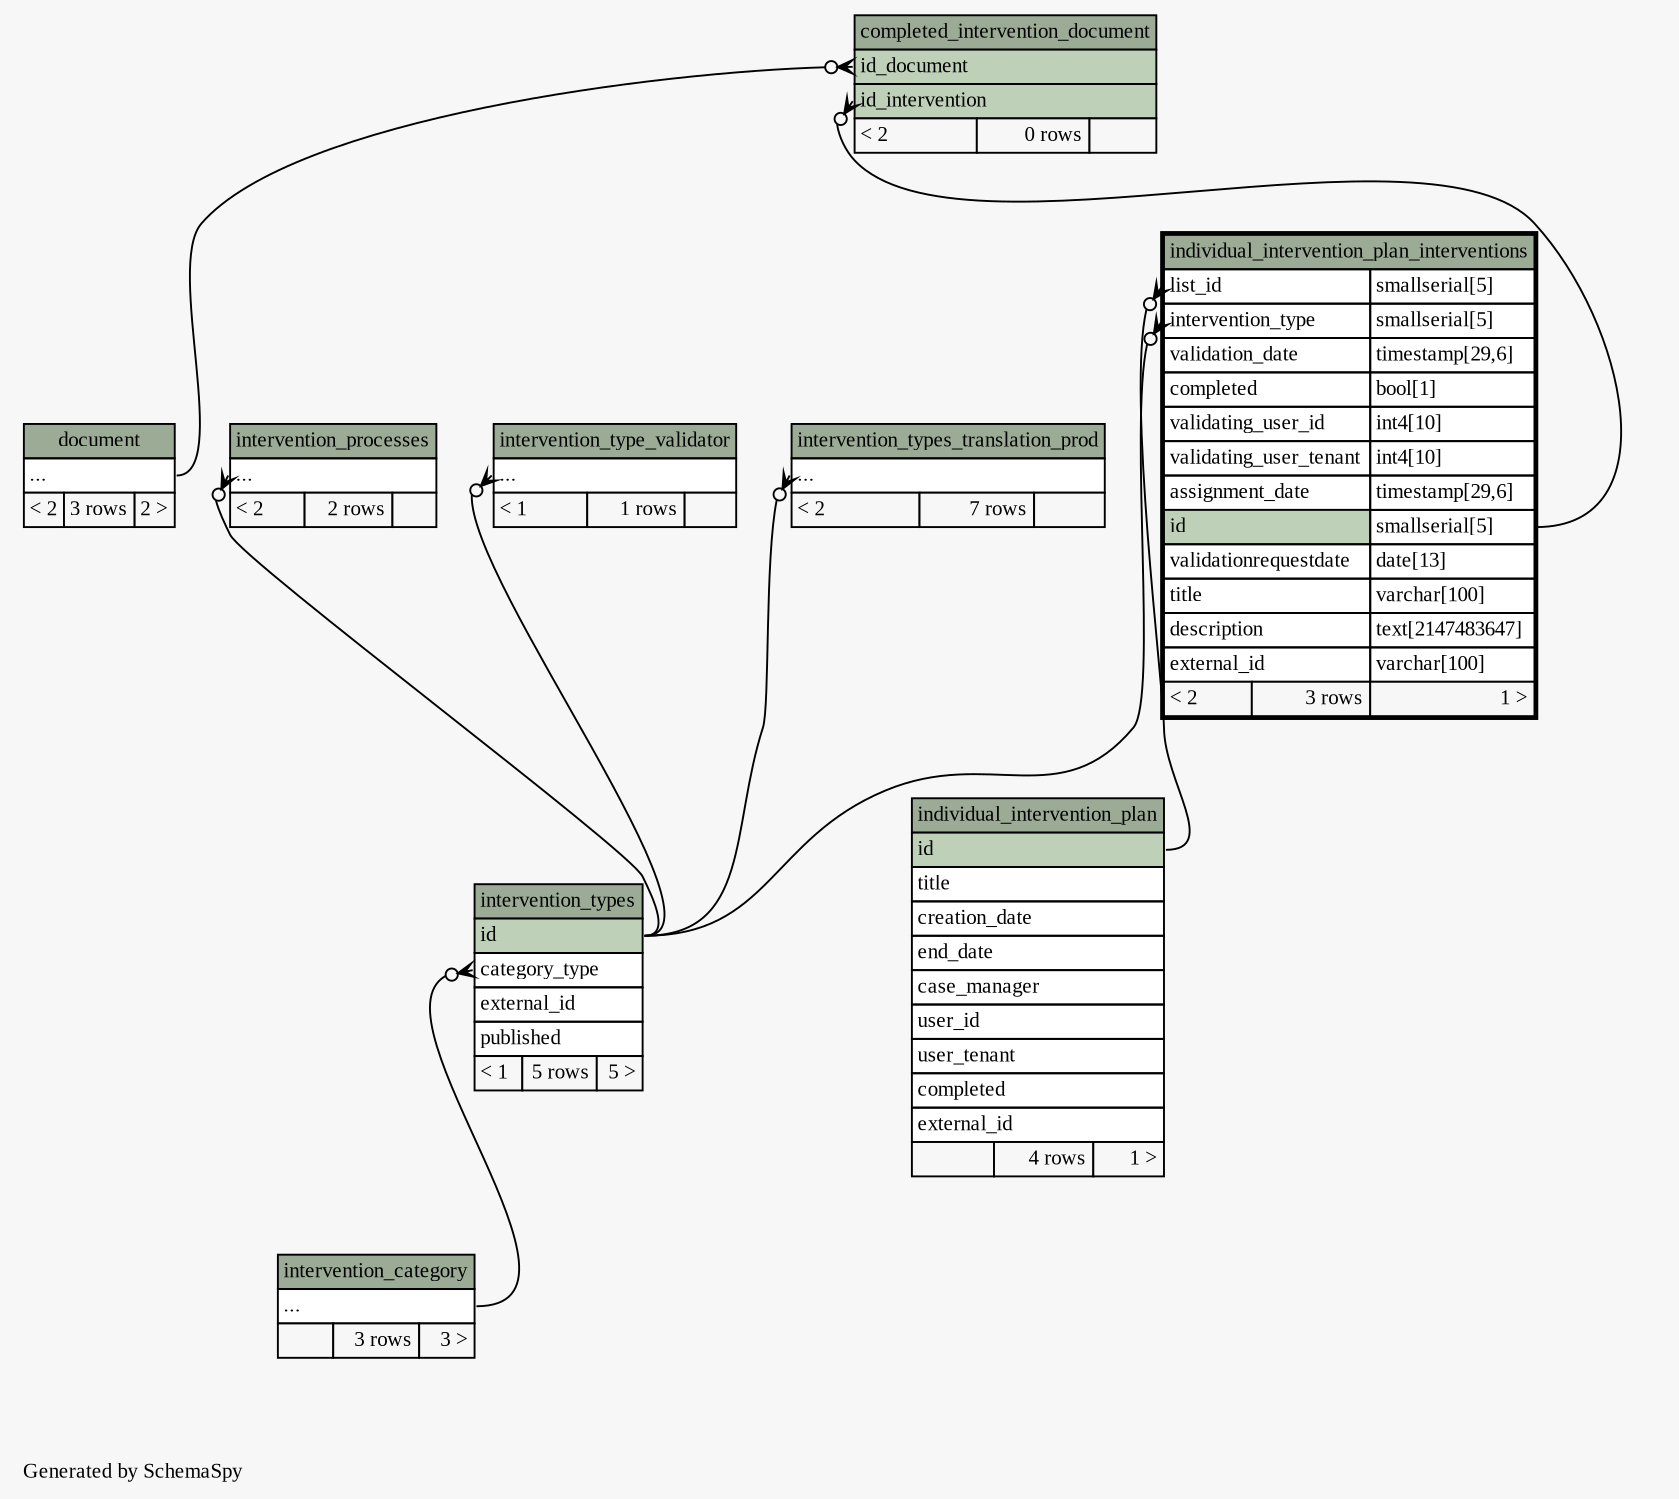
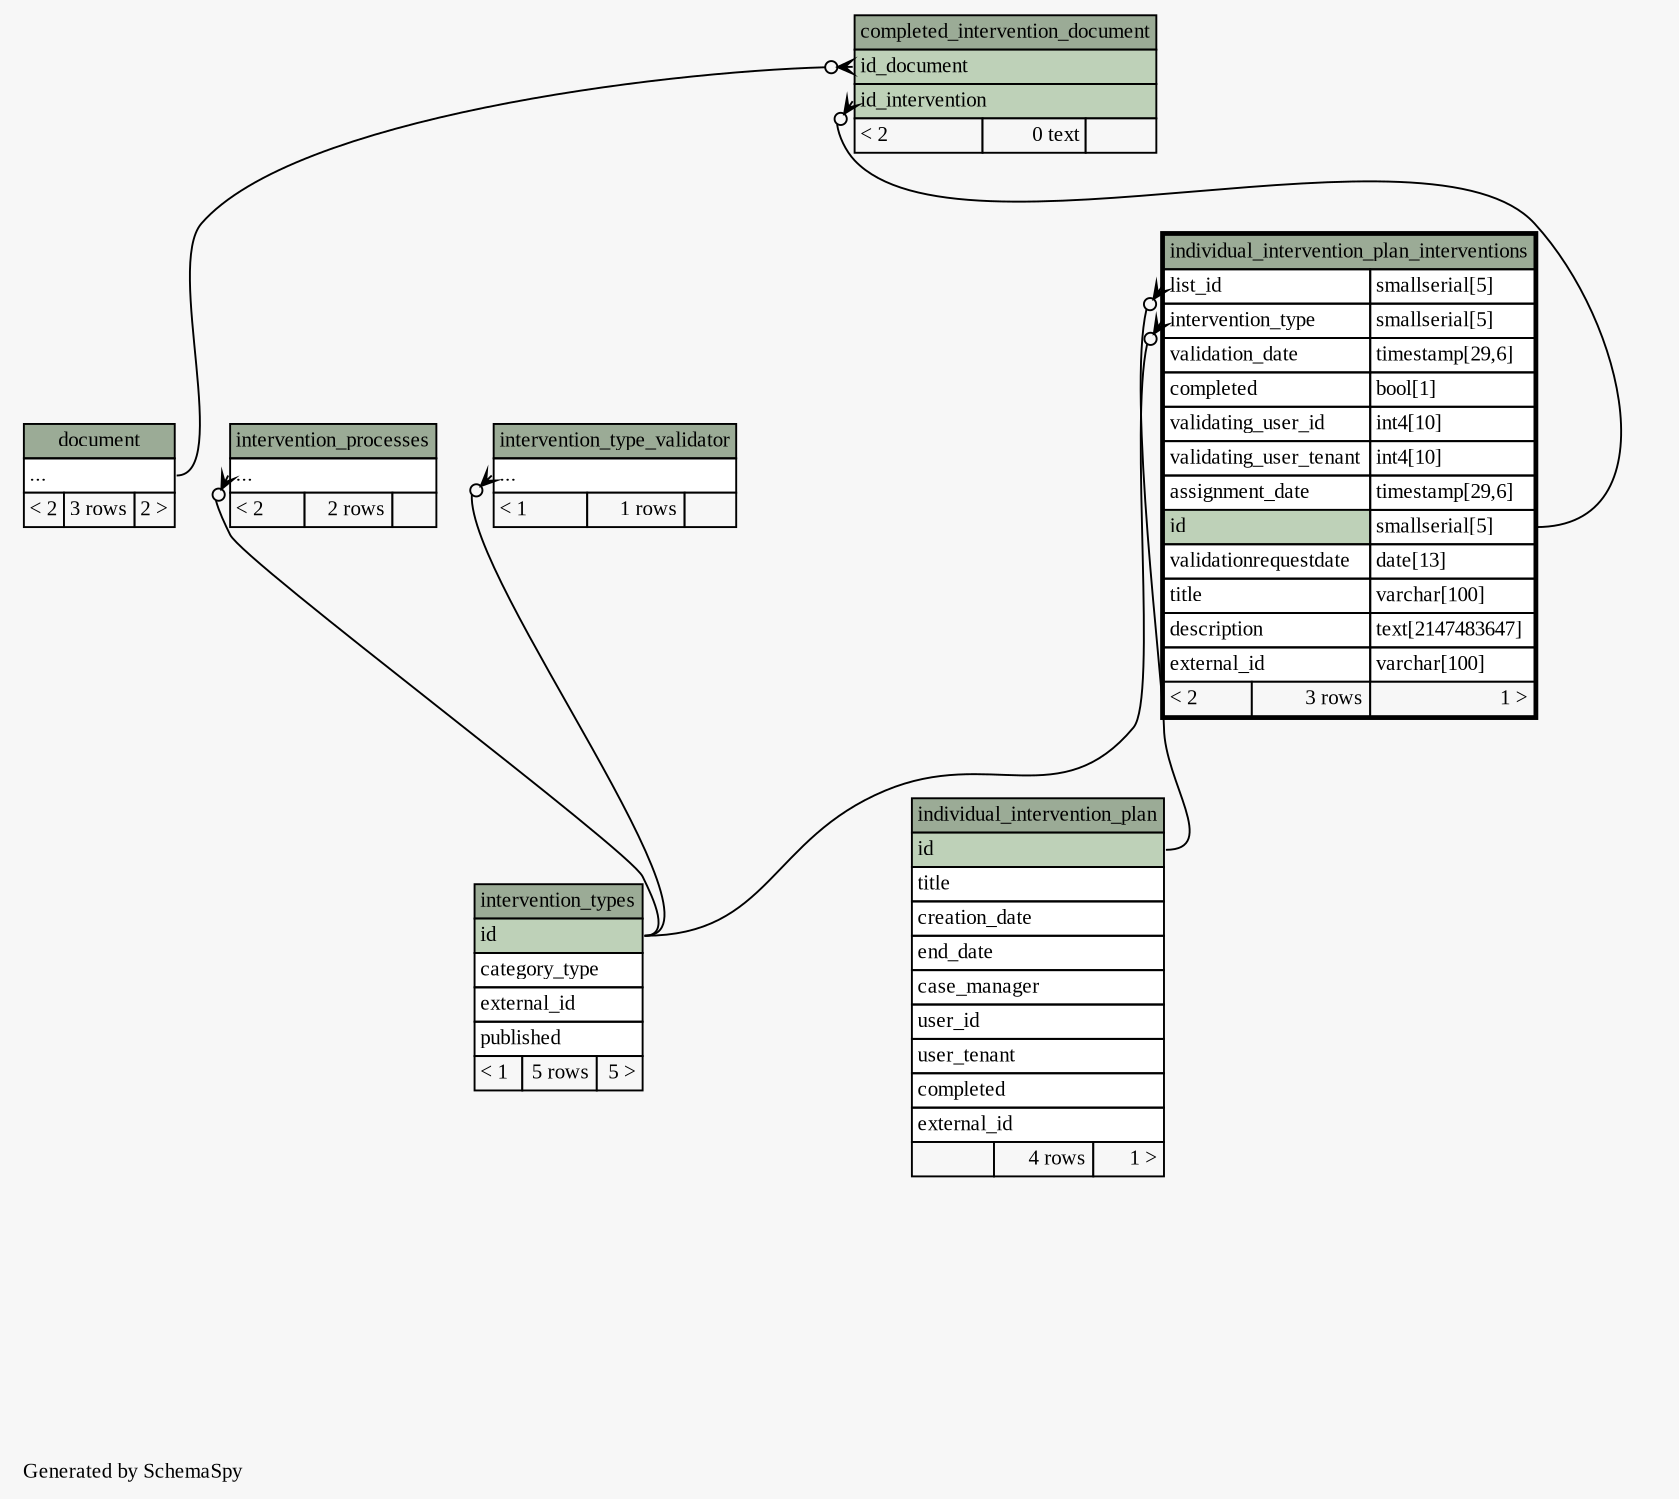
  digraph {
    bgcolor="#f7f7f7"
    fontname="Liberation Serif"
    fontsize=11
    label="\nGenerated by SchemaSpy"
    labeljust=l
    nodesep=0.18
    rankdir=TB
    ranksep=0.46
    node [fontname="Liberation Serif" fontsize=11 shape=plaintext]
    edge [arrowhead=none arrowsize=0.8 arrowtail=crowodot dir=back fontname="Liberation Serif" headport="id:e" tailport="elipses:w"]
-   n1 [label=<     <TABLE BORDER="0" CELLBORDER="1" CELLSPACING="0" BGCOLOR="#ffffff">       <TR><TD COLSPAN="3" BGCOLOR="#9bab96" ALIGN="CENTER">completed_intervention_document</TD></TR>       <TR><TD PORT="id_document" COLSPAN="3" BGCOLOR="#bed1b8" ALIGN="LEFT">id_document</TD></TR>       <TR><TD PORT="id_intervention" COLSPAN="3" BGCOLOR="#bed1b8" ALIGN="LEFT">id_intervention</TD></TR>       <TR><TD ALIGN="LEFT" BGCOLOR="#f7f7f7">&lt; 2</TD><TD ALIGN="RIGHT" BGCOLOR="#f7f7f7">0 rows</TD><TD ALIGN="RIGHT" BGCOLOR="#f7f7f7">  </TD></TR>     </TABLE>>]
+   n1 [label=<     <TABLE BORDER="0" CELLBORDER="1" CELLSPACING="0" BGCOLOR="#ffffff">       <TR><TD COLSPAN="3" BGCOLOR="#9bab96" ALIGN="CENTER">completed_intervention_document</TD></TR>       <TR><TD PORT="id_document" COLSPAN="3" BGCOLOR="#bed1b8" ALIGN="LEFT">id_document</TD></TR>       <TR><TD PORT="id_intervention" COLSPAN="3" BGCOLOR="#bed1b8" ALIGN="LEFT">id_intervention</TD></TR>       <TR><TD ALIGN="LEFT" BGCOLOR="#f7f7f7">&lt; 2</TD><TD ALIGN="RIGHT" BGCOLOR="#f7f7f7">0 text</TD><TD ALIGN="RIGHT" BGCOLOR="#f7f7f7">  </TD></TR>     </TABLE>>]
    n2 [label=<     <TABLE BORDER="0" CELLBORDER="1" CELLSPACING="0" BGCOLOR="#ffffff">       <TR><TD COLSPAN="3" BGCOLOR="#9bab96" ALIGN="CENTER">document</TD></TR>       <TR><TD PORT="elipses" COLSPAN="3" ALIGN="LEFT">...</TD></TR>       <TR><TD ALIGN="LEFT" BGCOLOR="#f7f7f7">&lt; 2</TD><TD ALIGN="RIGHT" BGCOLOR="#f7f7f7">3 rows</TD><TD ALIGN="RIGHT" BGCOLOR="#f7f7f7">2 &gt;</TD></TR>     </TABLE>>]
    n3 [label=<     <TABLE BORDER="2" CELLBORDER="1" CELLSPACING="0" BGCOLOR="#ffffff">       <TR><TD COLSPAN="3" BGCOLOR="#9bab96" ALIGN="CENTER">individual_intervention_plan_interventions</TD></TR>       <TR><TD PORT="list_id" COLSPAN="2" ALIGN="LEFT">list_id</TD><TD PORT="list_id.type" ALIGN="LEFT">smallserial[5]</TD></TR>       <TR><TD PORT="intervention_type" COLSPAN="2" ALIGN="LEFT">intervention_type</TD><TD PORT="intervention_type.type" ALIGN="LEFT">smallserial[5]</TD></TR>       <TR><TD PORT="validation_date" COLSPAN="2" ALIGN="LEFT">validation_date</TD><TD PORT="validation_date.type" ALIGN="LEFT">timestamp[29,6]</TD></TR>       <TR><TD PORT="completed" COLSPAN="2" ALIGN="LEFT">completed</TD><TD PORT="completed.type" ALIGN="LEFT">bool[1]</TD></TR>       <TR><TD PORT="validating_user_id" COLSPAN="2" ALIGN="LEFT">validating_user_id</TD><TD PORT="validating_user_id.type" ALIGN="LEFT">int4[10]</TD></TR>       <TR><TD PORT="validating_user_tenant" COLSPAN="2" ALIGN="LEFT">validating_user_tenant</TD><TD PORT="validating_user_tenant.type" ALIGN="LEFT">int4[10]</TD></TR>       <TR><TD PORT="assignment_date" COLSPAN="2" ALIGN="LEFT">assignment_date</TD><TD PORT="assignment_date.type" ALIGN="LEFT">timestamp[29,6]</TD></TR>       <TR><TD PORT="id" COLSPAN="2" BGCOLOR="#bed1b8" ALIGN="LEFT">id</TD><TD PORT="id.type" ALIGN="LEFT">smallserial[5]</TD></TR>       <TR><TD PORT="validationrequestdate" COLSPAN="2" ALIGN="LEFT">validationrequestdate</TD><TD PORT="validationrequestdate.type" ALIGN="LEFT">date[13]</TD></TR>       <TR><TD PORT="title" COLSPAN="2" ALIGN="LEFT">title</TD><TD PORT="title.type" ALIGN="LEFT">varchar[100]</TD></TR>       <TR><TD PORT="description" COLSPAN="2" ALIGN="LEFT">description</TD><TD PORT="description.type" ALIGN="LEFT">text[2147483647]</TD></TR>       <TR><TD PORT="external_id" COLSPAN="2" ALIGN="LEFT">external_id</TD><TD PORT="external_id.type" ALIGN="LEFT">varchar[100]</TD></TR>       <TR><TD ALIGN="LEFT" BGCOLOR="#f7f7f7">&lt; 2</TD><TD ALIGN="RIGHT" BGCOLOR="#f7f7f7">3 rows</TD><TD ALIGN="RIGHT" BGCOLOR="#f7f7f7">1 &gt;</TD></TR>     </TABLE>>]
    n4 [label=<     <TABLE BORDER="0" CELLBORDER="1" CELLSPACING="0" BGCOLOR="#ffffff">       <TR><TD COLSPAN="3" BGCOLOR="#9bab96" ALIGN="CENTER">intervention_types</TD></TR>       <TR><TD PORT="id" COLSPAN="3" BGCOLOR="#bed1b8" ALIGN="LEFT">id</TD></TR>       <TR><TD PORT="category_type" COLSPAN="3" ALIGN="LEFT">category_type</TD></TR>       <TR><TD PORT="external_id" COLSPAN="3" ALIGN="LEFT">external_id</TD></TR>       <TR><TD PORT="published" COLSPAN="3" ALIGN="LEFT">published</TD></TR>       <TR><TD ALIGN="LEFT" BGCOLOR="#f7f7f7">&lt; 1</TD><TD ALIGN="RIGHT" BGCOLOR="#f7f7f7">5 rows</TD><TD ALIGN="RIGHT" BGCOLOR="#f7f7f7">5 &gt;</TD></TR>     </TABLE>>]
    n5 [label=<     <TABLE BORDER="0" CELLBORDER="1" CELLSPACING="0" BGCOLOR="#ffffff">       <TR><TD COLSPAN="3" BGCOLOR="#9bab96" ALIGN="CENTER">individual_intervention_plan</TD></TR>       <TR><TD PORT="id" COLSPAN="3" BGCOLOR="#bed1b8" ALIGN="LEFT">id</TD></TR>       <TR><TD PORT="title" COLSPAN="3" ALIGN="LEFT">title</TD></TR>       <TR><TD PORT="creation_date" COLSPAN="3" ALIGN="LEFT">creation_date</TD></TR>       <TR><TD PORT="end_date" COLSPAN="3" ALIGN="LEFT">end_date</TD></TR>       <TR><TD PORT="case_manager" COLSPAN="3" ALIGN="LEFT">case_manager</TD></TR>       <TR><TD PORT="user_id" COLSPAN="3" ALIGN="LEFT">user_id</TD></TR>       <TR><TD PORT="user_tenant" COLSPAN="3" ALIGN="LEFT">user_tenant</TD></TR>       <TR><TD PORT="completed" COLSPAN="3" ALIGN="LEFT">completed</TD></TR>       <TR><TD PORT="external_id" COLSPAN="3" ALIGN="LEFT">external_id</TD></TR>       <TR><TD ALIGN="LEFT" BGCOLOR="#f7f7f7">  </TD><TD ALIGN="RIGHT" BGCOLOR="#f7f7f7">4 rows</TD><TD ALIGN="RIGHT" BGCOLOR="#f7f7f7">1 &gt;</TD></TR>     </TABLE>>]
-   n6 [label=<     <TABLE BORDER="0" CELLBORDER="1" CELLSPACING="0" BGCOLOR="#ffffff">       <TR><TD COLSPAN="3" BGCOLOR="#9bab96" ALIGN="CENTER">intervention_category</TD></TR>       <TR><TD PORT="elipses" COLSPAN="3" ALIGN="LEFT">...</TD></TR>       <TR><TD ALIGN="LEFT" BGCOLOR="#f7f7f7">  </TD><TD ALIGN="RIGHT" BGCOLOR="#f7f7f7">3 rows</TD><TD ALIGN="RIGHT" BGCOLOR="#f7f7f7">3 &gt;</TD></TR>     </TABLE>>]
    n7 [label=<     <TABLE BORDER="0" CELLBORDER="1" CELLSPACING="0" BGCOLOR="#ffffff">       <TR><TD COLSPAN="3" BGCOLOR="#9bab96" ALIGN="CENTER">intervention_processes</TD></TR>       <TR><TD PORT="elipses" COLSPAN="3" ALIGN="LEFT">...</TD></TR>       <TR><TD ALIGN="LEFT" BGCOLOR="#f7f7f7">&lt; 2</TD><TD ALIGN="RIGHT" BGCOLOR="#f7f7f7">2 rows</TD><TD ALIGN="RIGHT" BGCOLOR="#f7f7f7">  </TD></TR>     </TABLE>>]
    n8 [label=<     <TABLE BORDER="0" CELLBORDER="1" CELLSPACING="0" BGCOLOR="#ffffff">       <TR><TD COLSPAN="3" BGCOLOR="#9bab96" ALIGN="CENTER">intervention_type_validator</TD></TR>       <TR><TD PORT="elipses" COLSPAN="3" ALIGN="LEFT">...</TD></TR>       <TR><TD ALIGN="LEFT" BGCOLOR="#f7f7f7">&lt; 1</TD><TD ALIGN="RIGHT" BGCOLOR="#f7f7f7">1 rows</TD><TD ALIGN="RIGHT" BGCOLOR="#f7f7f7">  </TD></TR>     </TABLE>>]
-   n9 [label=<     <TABLE BORDER="0" CELLBORDER="1" CELLSPACING="0" BGCOLOR="#ffffff">       <TR><TD COLSPAN="3" BGCOLOR="#9bab96" ALIGN="CENTER">intervention_types_translation_prod</TD></TR>       <TR><TD PORT="elipses" COLSPAN="3" ALIGN="LEFT">...</TD></TR>       <TR><TD ALIGN="LEFT" BGCOLOR="#f7f7f7">&lt; 2</TD><TD ALIGN="RIGHT" BGCOLOR="#f7f7f7">7 rows</TD><TD ALIGN="RIGHT" BGCOLOR="#f7f7f7">  </TD></TR>     </TABLE>>]
    n1 -> n2 [headport="elipses:e" tailport="id_document:w"]
    n1 -> n3 [headport="id.type:e" tailport="id_intervention:w"]
    n3 -> n4 [tailport="intervention_type:w"]
    n3 -> n5 [tailport="list_id:w"]
-   n4 -> n6 [headport="elipses:e" tailport="category_type:w"]
    n7 -> n4
    n8 -> n4
-   n9 -> n4
  }
